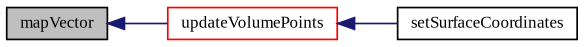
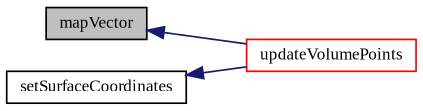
  digraph {
    fontname="Liberation Serif"
    rankdir=LR
    node [color=black fontname="Liberation Serif" fontsize=10 shape=record]
    edge [color=midnightblue dir=back fontname="Liberation Serif" fontsize=10 labelfontname=Helvetica labelfontsize=10 style=solid]
    n1 [fillcolor=grey75 fontcolor=black height=0.2 label=mapVector style=filled width=0.4]
    n2 [color=red height=0.2 label=updateVolumePoints width=0.4]
    n3 [height=0.2 label=setSurfaceCoordinates width=0.4]
    n1 -> n2
-   n2 -> n3
+   n3 -> n2
  }
